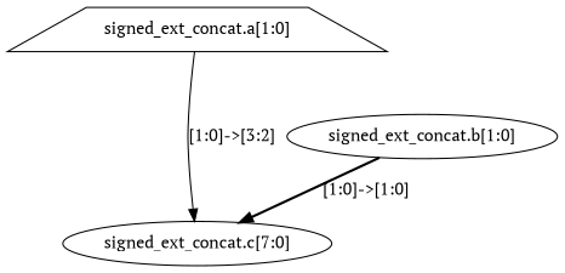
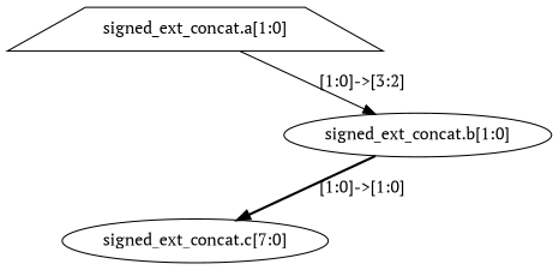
  digraph {
    fontname="PT Serif"
    node [fontname="PT Serif" shape=ellipse]
    edge [fontname="PT Serif"]
    n1 [label="signed_ext_concat.a[1:0]" shape=trapezium]
    n2 [label="signed_ext_concat.c[7:0]"]
    n3 [label="signed_ext_concat.b[1:0]"]
-   n1 -> n2 [label="[1:0]->[3:2]" style=solid]
+   n1 -> n3 [label="[1:0]->[3:2]" style=solid]
    n3 -> n2 [label="[1:0]->[1:0]" style=bold]
  }
